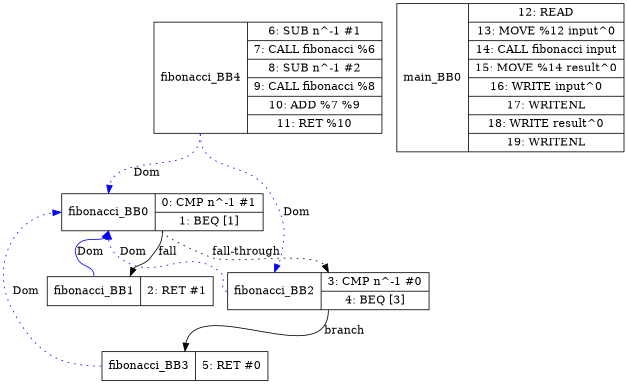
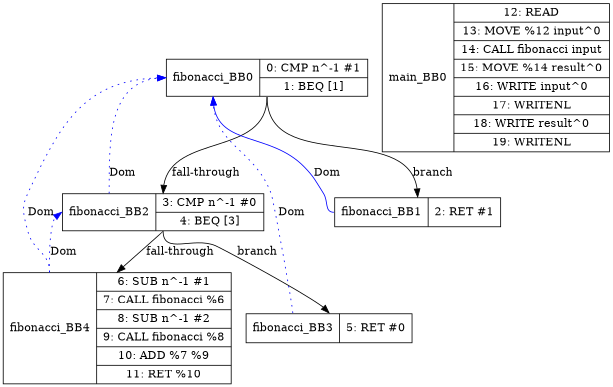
  digraph {
    node [shape=record]
    edge [headport=b tailport=b color=blue]
    n1 [label="<b>fibonacci_BB0| {0: CMP n^-1 #1|1: BEQ [1]}"]
    n2 [label="<b>fibonacci_BB1| {2: RET #1}"]
    n3 [label="<b>fibonacci_BB2| {3: CMP n^-1 #0|4: BEQ [3]}"]
    n4 [label="<b>fibonacci_BB3| {5: RET #0}"]
    n5 [label="<b>fibonacci_BB4| {6: SUB n^-1 #1|7: CALL fibonacci %6|8: SUB n^-1 #2|9: CALL fibonacci %8|10: ADD %7 %9|11: RET %10}"]
    n6 [label="<b>main_BB0| {12: READ |13: MOVE %12 input^0|14: CALL fibonacci input|15: MOVE %14 result^0|16: WRITE input^0|17: WRITENL |18: WRITE result^0|19: WRITENL }"]
-   n1 -> n2 [headport=n label=fall tailport=s color=""]
-   n1 -> n3 [headport=n label="fall-through" tailport=s style=dotted color=""]
+   n1 -> n2 [headport=n label=branch tailport=s color=""]
+   n1 -> n3 [headport=n label="fall-through" tailport=s color=""]
    n2 -> n1 [label=Dom style=solid]
    n3 -> n1 [label=Dom style=dotted]
    n3 -> n4 [headport=n label=branch tailport=s color=""]
+   n3 -> n5 [headport=n label="fall-through" tailport=s color=""]
    n4 -> n1 [label=Dom style=dotted]
    n5 -> n1 [label=Dom style=dotted]
    n5 -> n3 [label=Dom style=dotted]
  }
